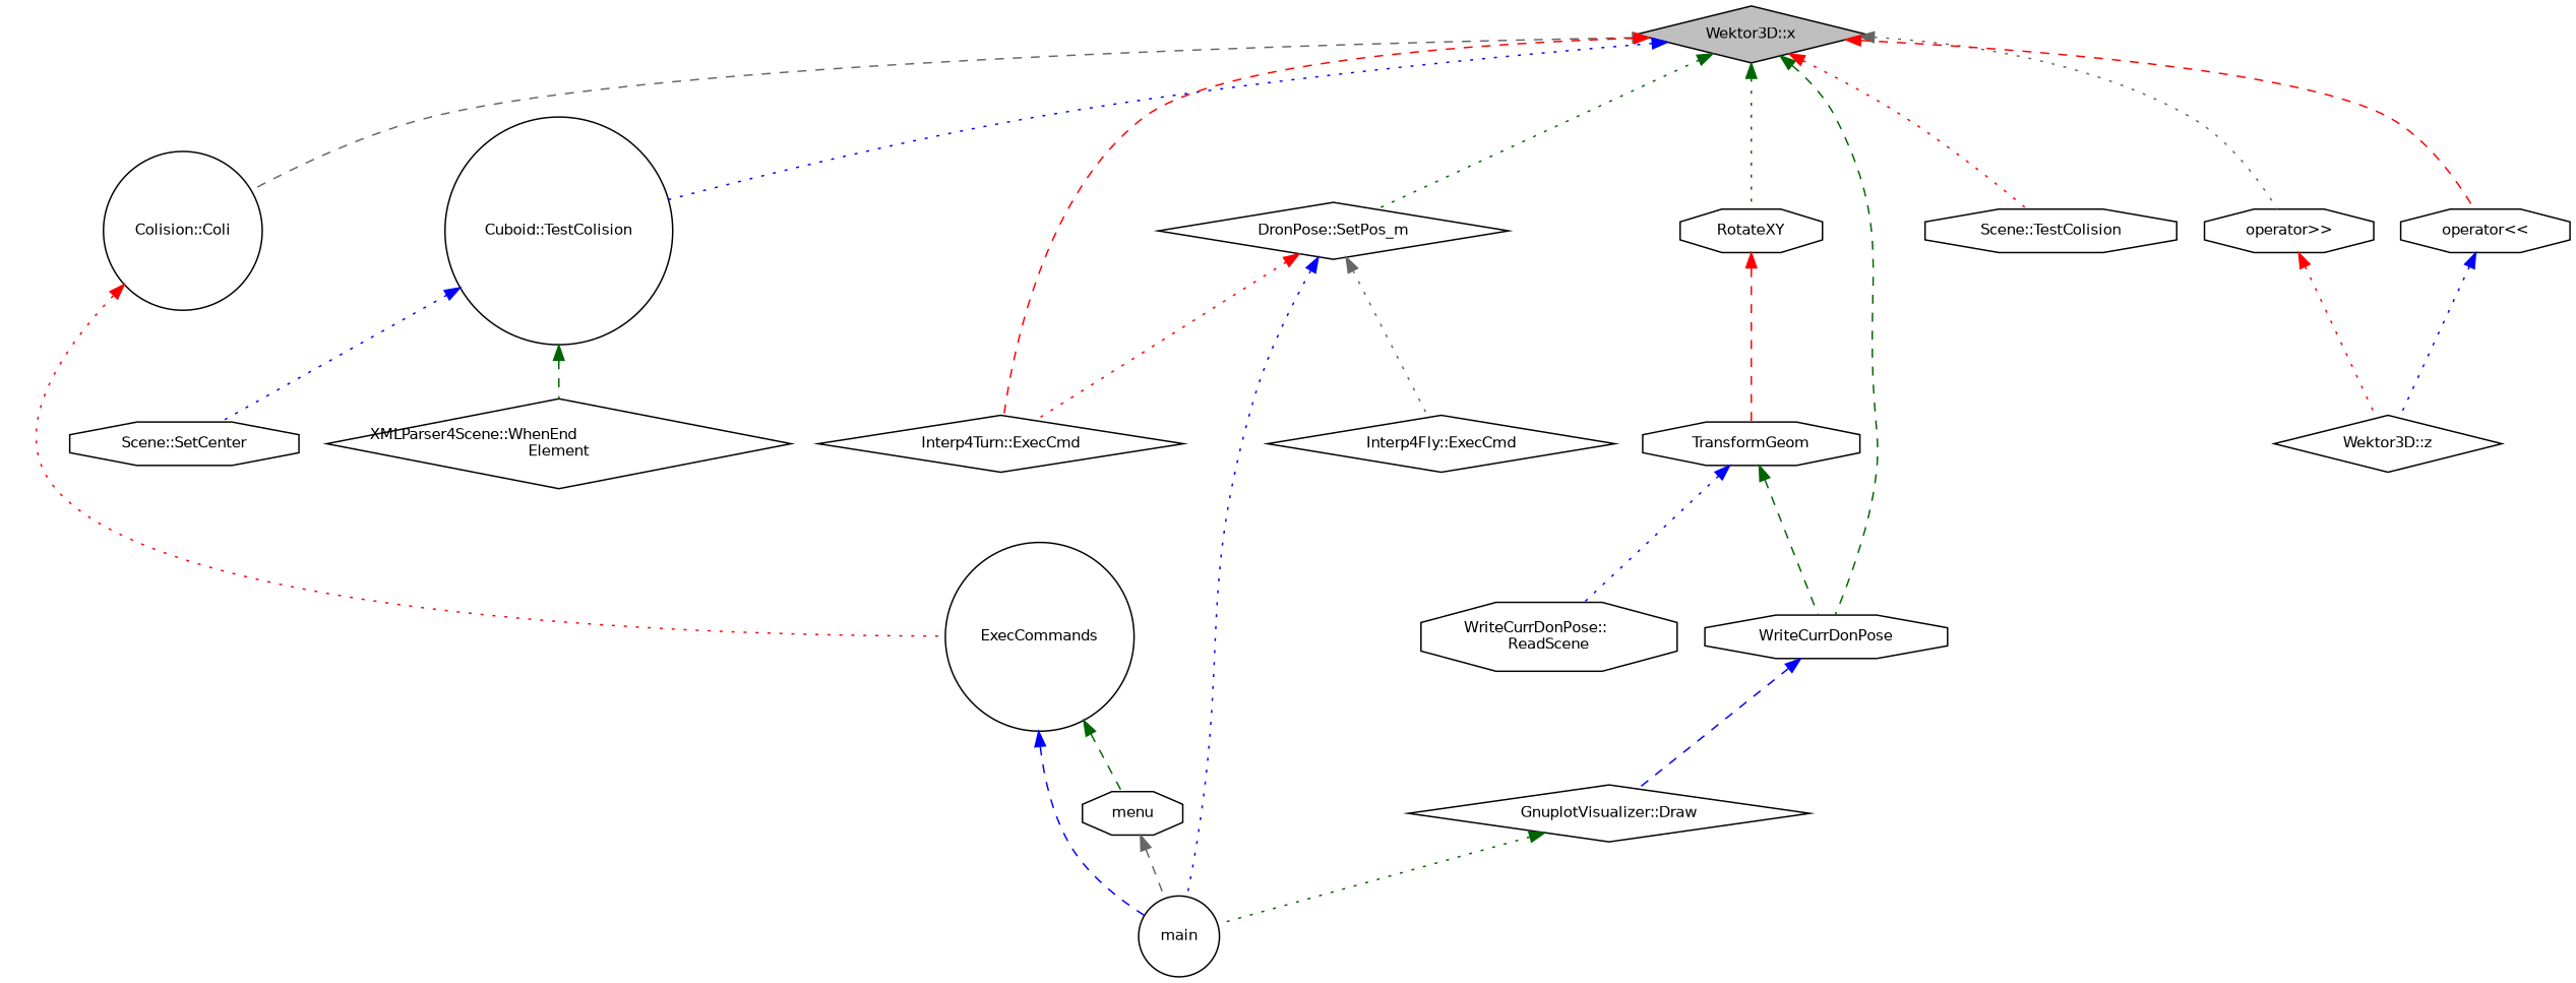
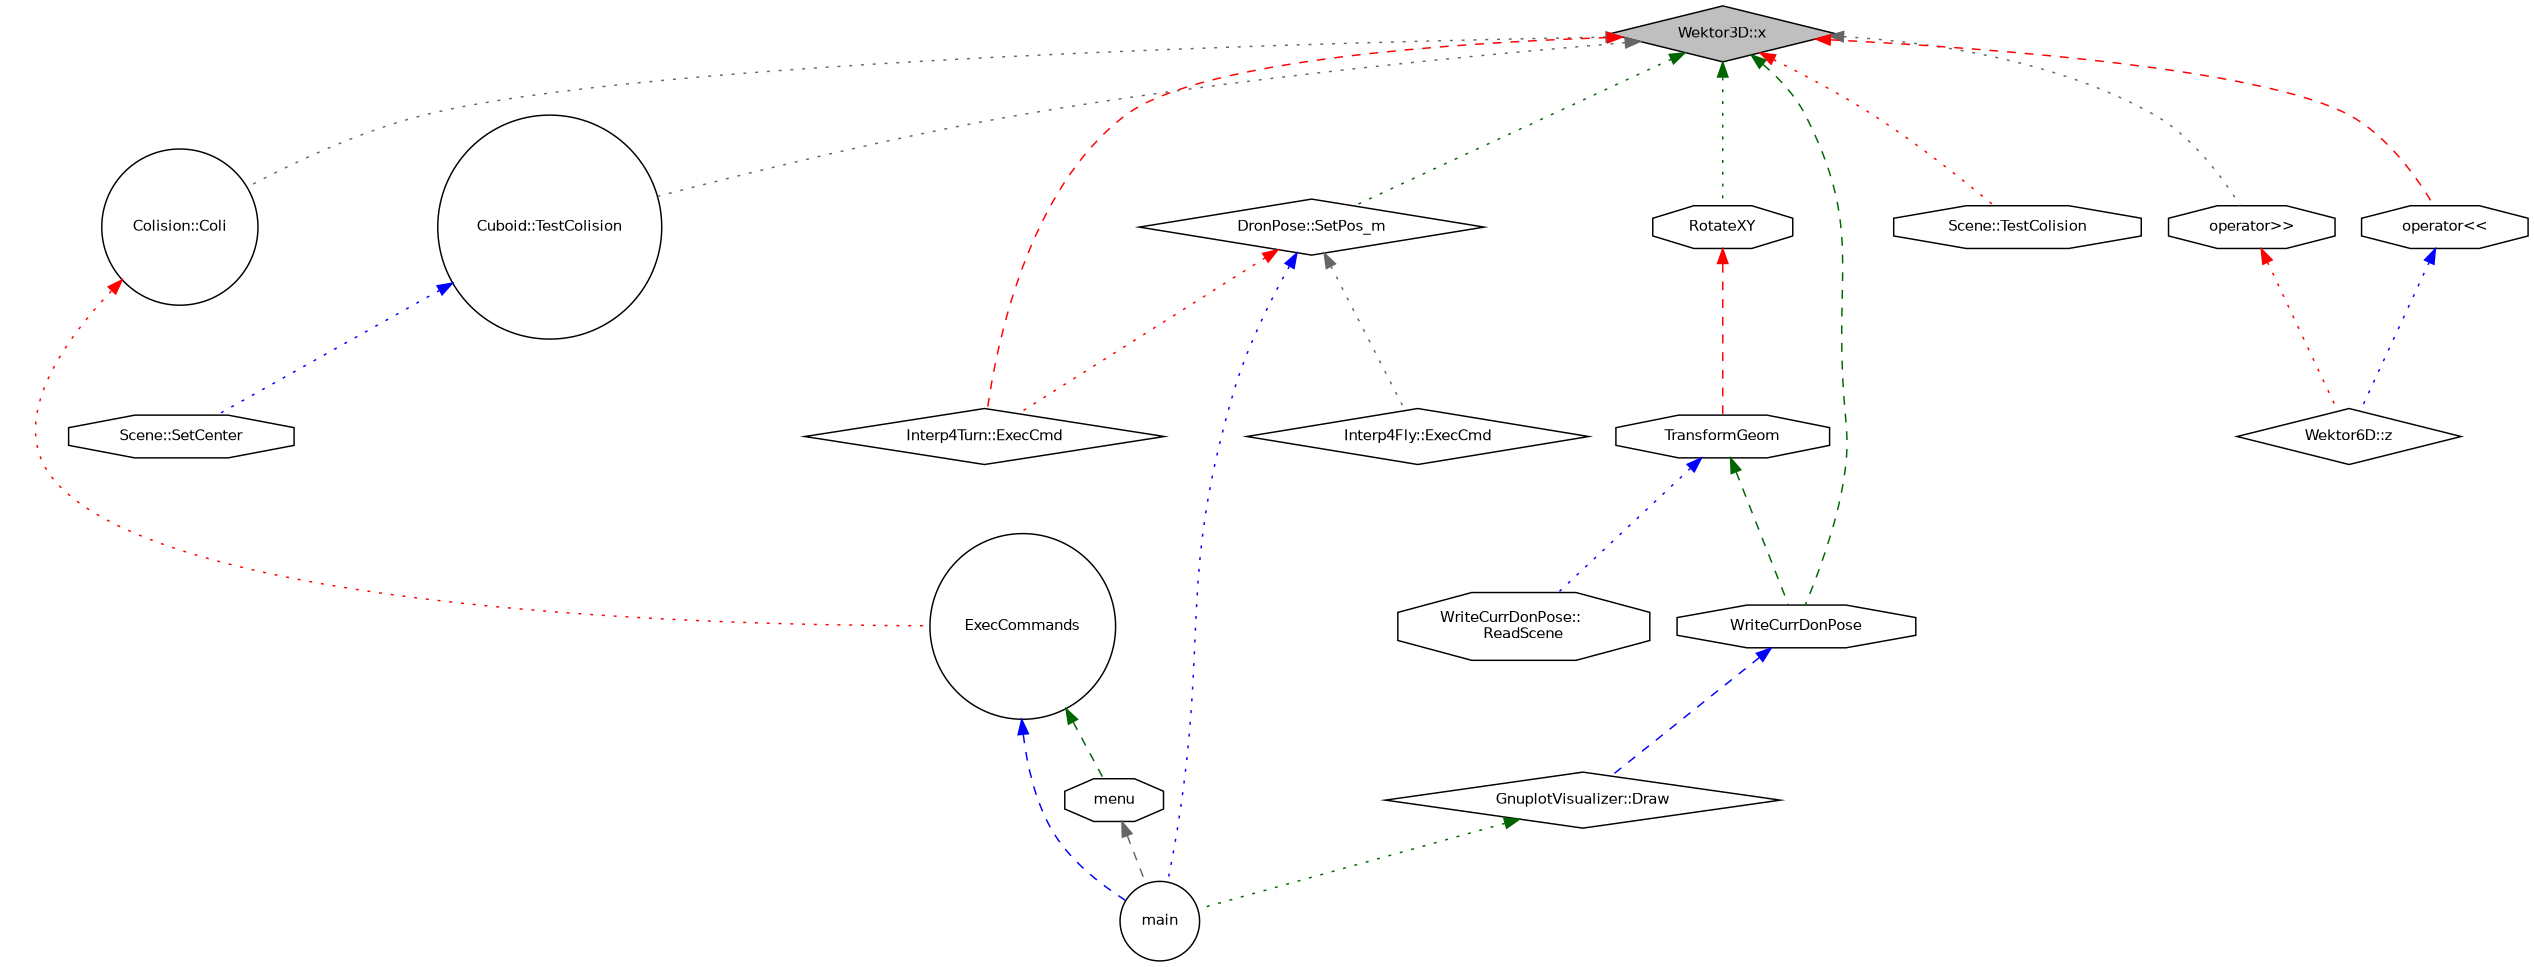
  digraph {
    fontname="DejaVu Sans"
    rankdir=TB
    node [color=black fillcolor=white fontname="DejaVu Sans" fontsize=10 shape=octagon style=filled]
    edge [color=blue dir=back fontname="DejaVu Sans" fontsize=10 labelfontname=FreeSans labelfontsize=10 style=dotted]
    n1 [fillcolor=grey75 fontcolor=black height=0.2 label="Wektor3D::x" shape=diamond width=0.4]
    n2 [height=0.2 label="Colision::Coli" shape=circle width=0.4]
    n3 [height=0.2 label="Cuboid::TestColision" shape=circle width=0.4]
    n4 [height=0.2 label="DronPose::SetPos_m" shape=diamond width=0.4]
    n5 [height=0.2 label="Interp4Turn::ExecCmd" shape=diamond width=0.4]
    n6 [height=0.2 label=RotateXY width=0.4]
    n7 [height=0.2 label=WriteCurrDonPose width=0.4]
    n8 [height=0.2 label="Scene::TestColision" width=0.4]
    n9 [height=0.2 label="operator\>\>" width=0.4]
    n10 [height=0.2 label="operator\<\<" width=0.4]
    n11 [height=0.2 label=ExecCommands shape=circle width=0.4]
    n12 [height=0.2 label="Scene::SetCenter" width=0.4]
-   n13 [height=0.2 label="XMLParser4Scene::WhenEnd\lElement" shape=diamond width=0.4]
    n14 [height=0.2 label=main shape=circle width=0.4]
    n15 [height=0.2 label="Interp4Fly::ExecCmd" shape=diamond width=0.4]
    n16 [height=0.2 label=TransformGeom width=0.4]
    n17 [height=0.2 label="GnuplotVisualizer::Draw" shape=diamond width=0.4]
-   n18 [height=0.2 label="Wektor3D::z" shape=diamond width=0.4]
+   n18 [height=0.2 label="Wektor6D::z" shape=diamond width=0.4]
    n19 [height=0.2 label=menu width=0.4]
    n20 [height=0.2 label="WriteCurrDonPose::\lReadScene" width=0.4]
-   n1 -> n2 [color=gray40 style=dashed]
-   n1 -> n3
+   n1 -> n2 [color=gray40]
+   n1 -> n3 [color=gray40]
    n1 -> n4 [color=darkgreen]
    n1 -> n5 [color=red style=dashed]
    n1 -> n6 [color=darkgreen]
    n1 -> n7 [color=darkgreen style=dashed]
    n1 -> n8 [color=red]
    n1 -> n9 [color=gray40]
    n1 -> n10 [color=red style=dashed]
    n2 -> n11 [color=red]
    n3 -> n12
-   n3 -> n13 [color=darkgreen style=dashed]
    n4 -> n5 [color=red]
    n4 -> n14
    n4 -> n15 [color=gray40]
    n6 -> n16 [color=red style=dashed]
    n7 -> n17 [style=dashed]
    n9 -> n18 [color=red]
    n10 -> n18
    n11 -> n14 [style=dashed]
    n11 -> n19 [color=darkgreen style=dashed]
    n16 -> n7 [color=darkgreen style=dashed]
    n16 -> n20
    n17 -> n14 [color=darkgreen]
    n19 -> n14 [color=gray40 style=dashed]
  }
